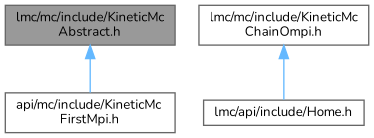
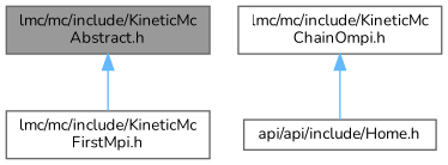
  digraph {
    fontname=Nunito
    node [color=grey40 fillcolor=white fontname=Nunito fontsize=10 shape=box style=filled]
    edge [color=steelblue1 dir=back fontname=Nunito fontsize=10 labelfontname=Helvetica labelfontsize=10 style=solid]
    n1 [color=gray40 fillcolor=grey60 fontcolor=black height=0.2 label="lmc/mc/include/KineticMc\lAbstract.h" width=0.4]
-   n2 [height=0.2 label="api/mc/include/KineticMc\lFirstMpi.h" width=0.4]
+   n2 [height=0.2 label="lmc/mc/include/KineticMc\lFirstMpi.h" width=0.4]
    n3 [height=0.2 label="lmc/mc/include/KineticMc\lChainOmpi.h" width=0.4]
-   n4 [height=0.2 label="lmc/api/include/Home.h" width=0.4]
+   n4 [height=0.2 label="api/api/include/Home.h" width=0.4]
    n1 -> n2
    n3 -> n4
  }
